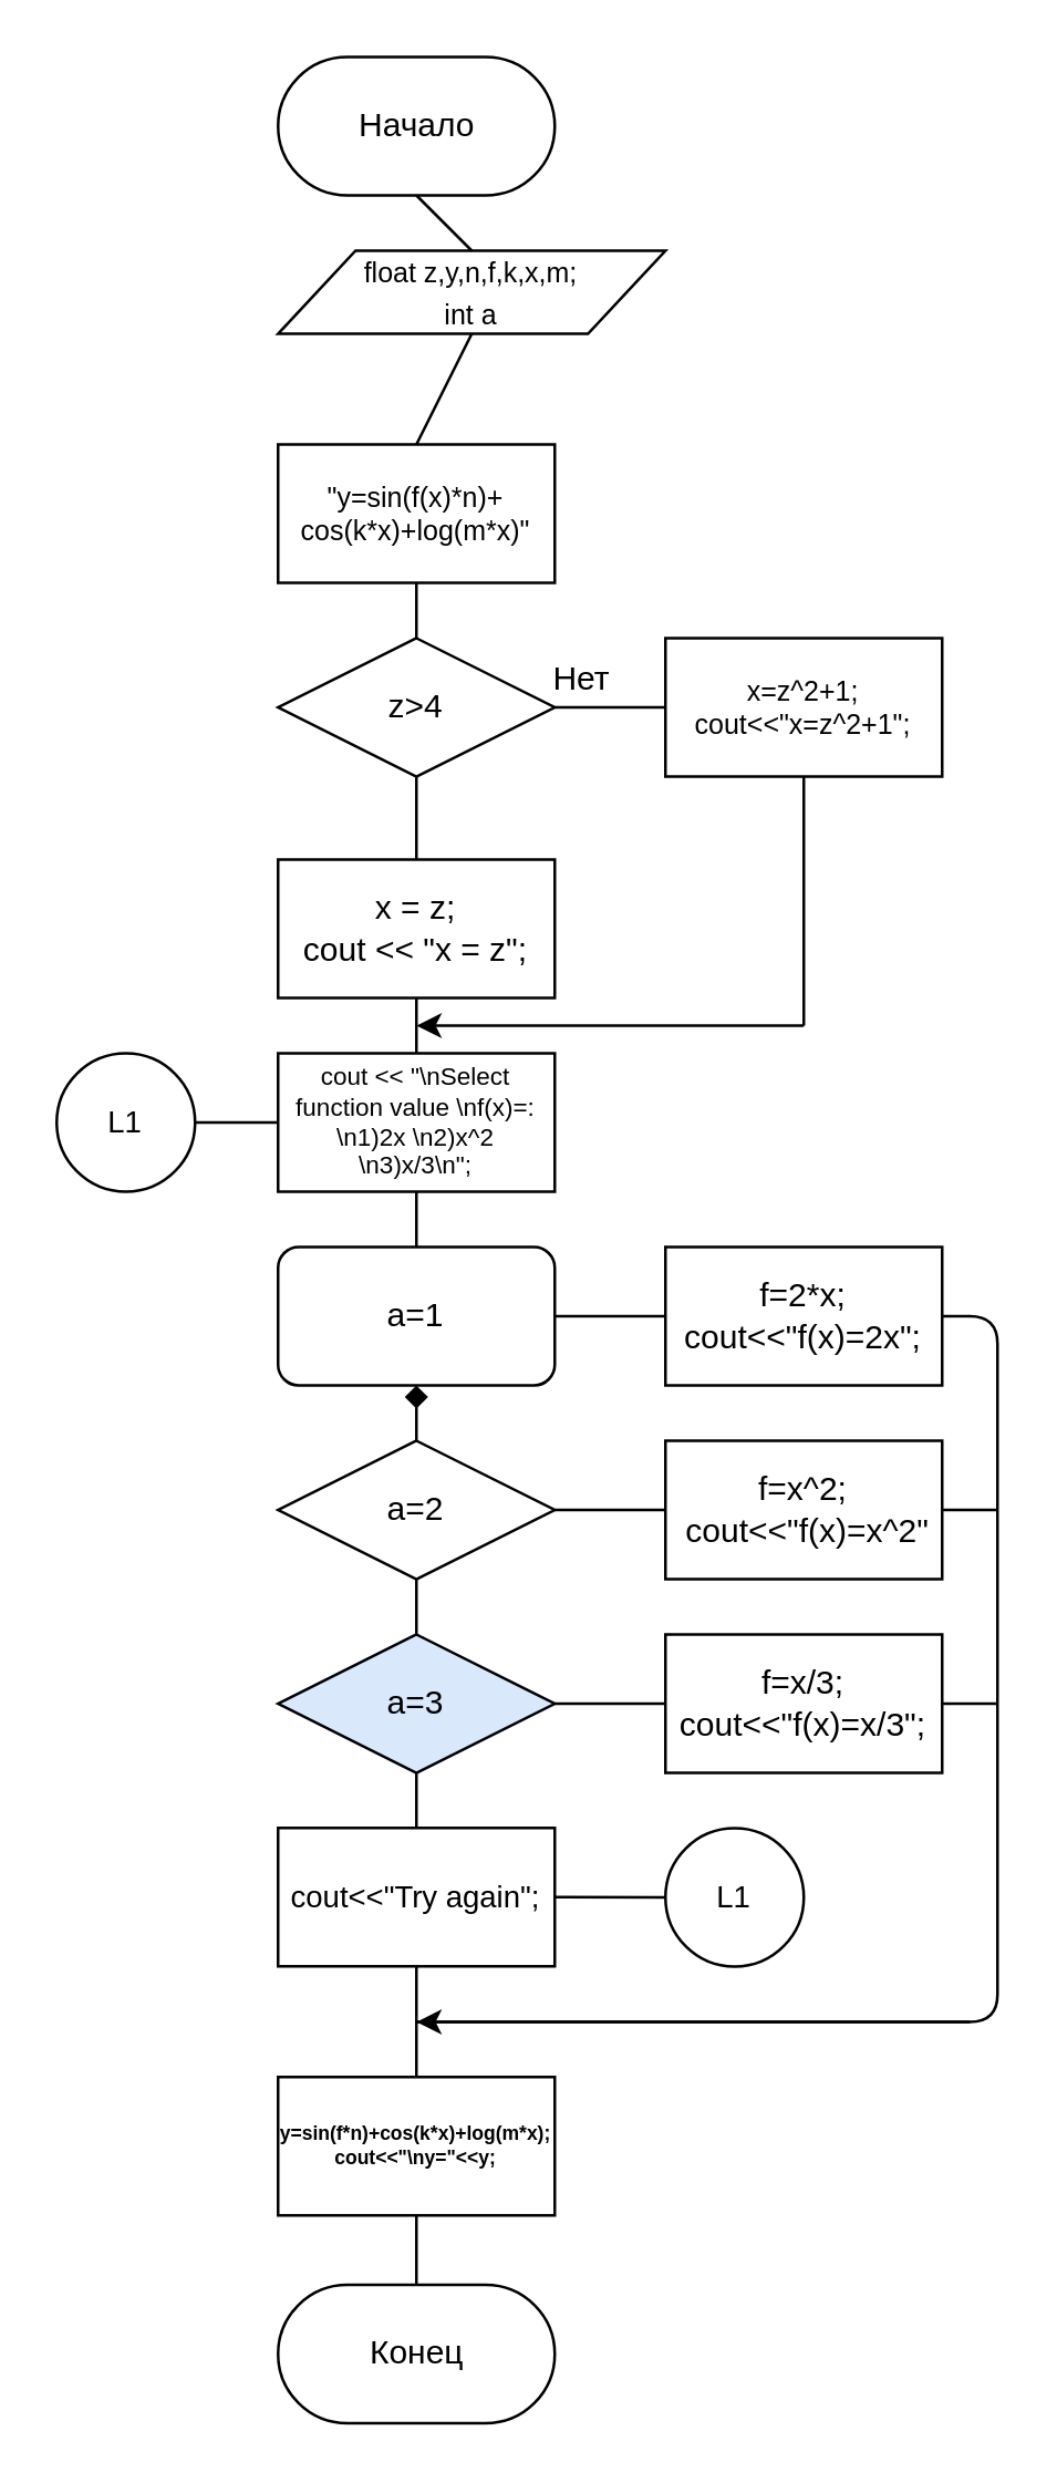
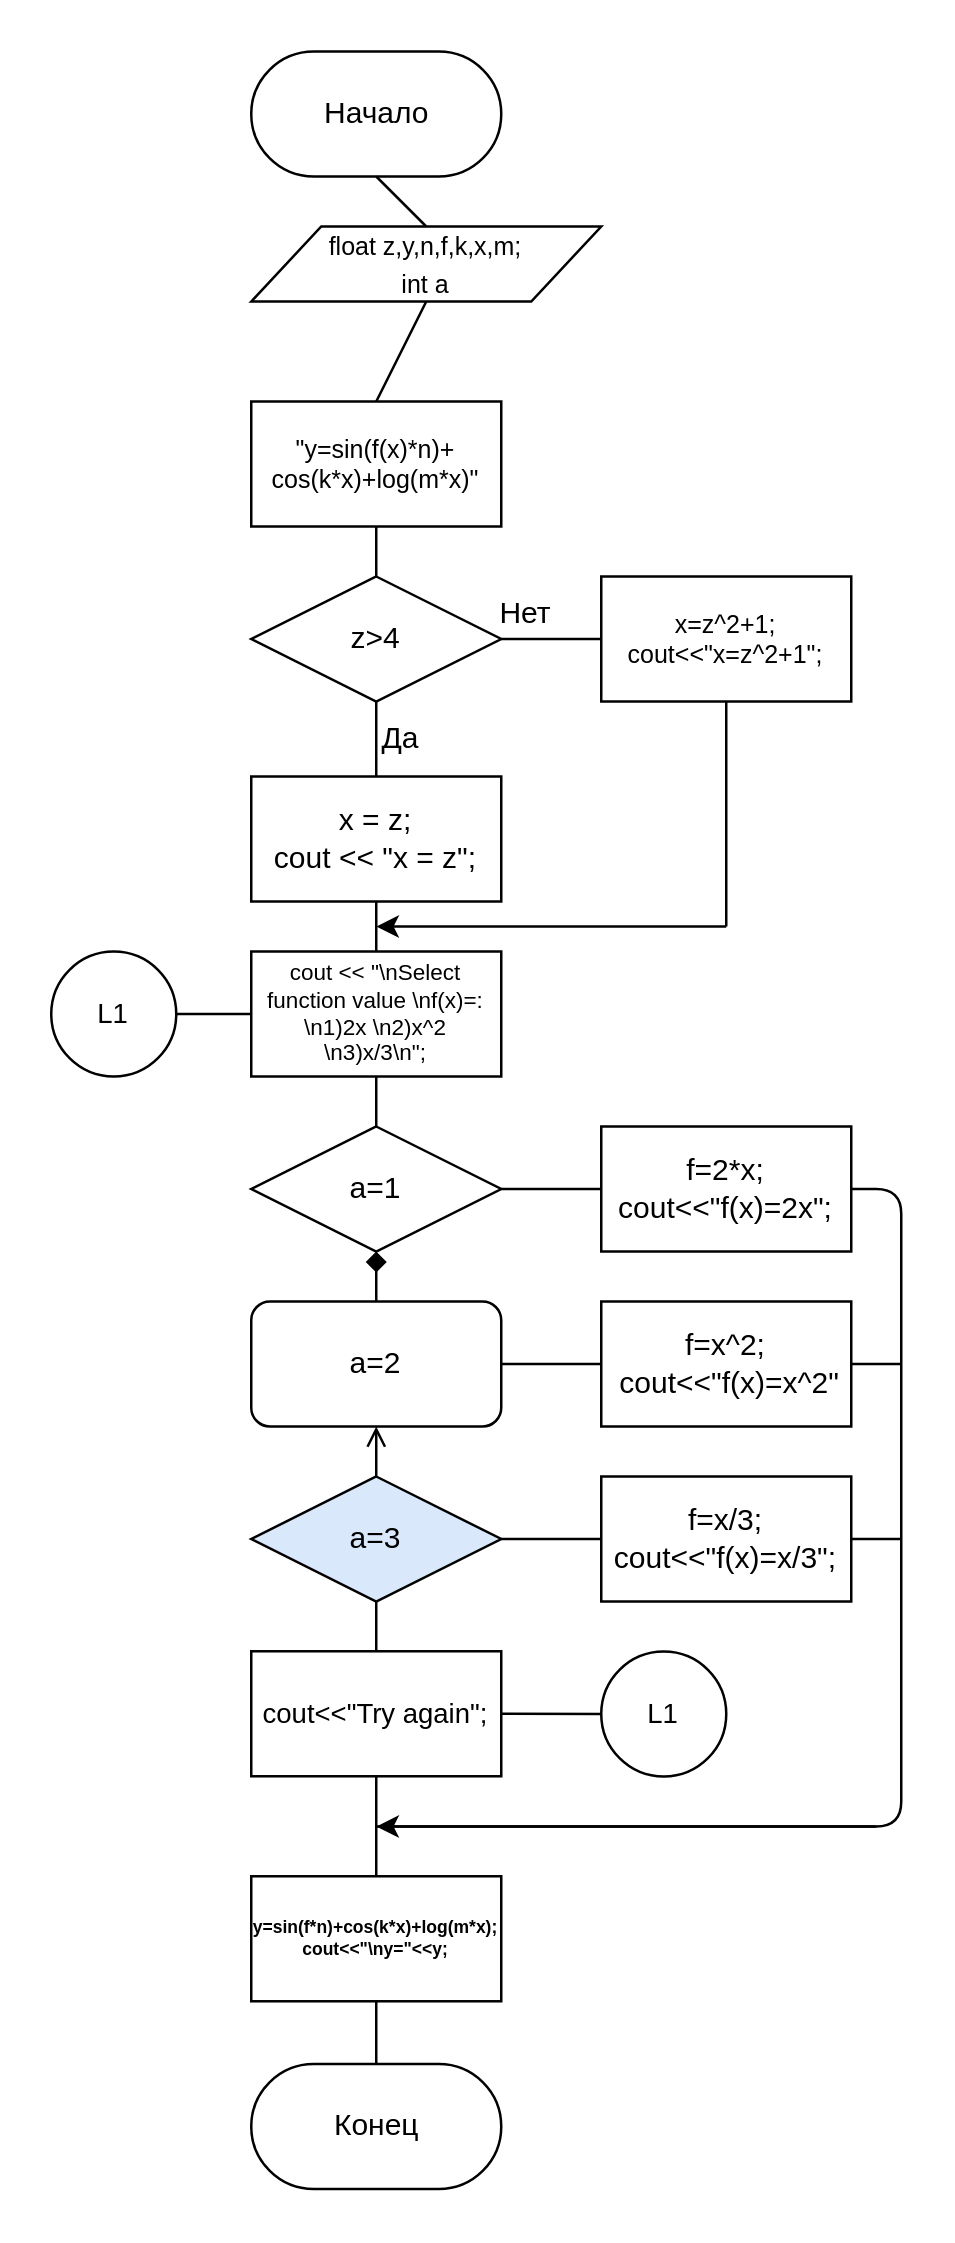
  <mxCell id="0" />
  <mxCell id="1" parent="0" />
  <mxCell id="2" value="Начало" style="html=1;dashed=0;whitespace=wrap;shape=mxgraph.dfd.start" vertex="1" parent="1"><mxGeometry x="100" y="20" width="100" height="50" as="geometry" /></mxCell>
  <mxCell id="3" value="&lt;font style=&quot;font-size: 10px&quot;&gt;float z,y,n,f,k,x,m;&lt;br&gt;int a&lt;/font&gt;" style="shape=parallelogram;perimeter=parallelogramPerimeter;whiteSpace=wrap;html=1;" vertex="1" parent="1"><mxGeometry x="100" y="90" width="140" height="30" as="geometry" /></mxCell>
  <mxCell id="4" value="&quot;y=sin(f(x)*n)+&lt;br style=&quot;font-size: 10px;&quot;&gt;cos(k*x)+log(m*x)&quot;" style="rounded=0;whiteSpace=wrap;html=1;fontSize=10;" vertex="1" parent="1"><mxGeometry x="100" y="160" width="100" height="50" as="geometry" /></mxCell>
  <mxCell id="5" value="" style="endArrow=none;html=1;entryX=0.5;entryY=0.5;entryDx=0;entryDy=25;entryPerimeter=0;exitX=0.5;exitY=0;exitDx=0;exitDy=0;" edge="1" parent="1" source="3" target="2"><mxGeometry width="50" height="50" relative="1" as="geometry"><mxPoint x="100" y="280" as="sourcePoint" /><mxPoint x="150" y="230" as="targetPoint" /></mxGeometry></mxCell>
  <mxCell id="6" value="" style="endArrow=none;html=1;entryX=0.5;entryY=1;entryDx=0;entryDy=0;" edge="1" parent="1" target="3"><mxGeometry width="50" height="50" relative="1" as="geometry"><mxPoint x="150" y="160" as="sourcePoint" /><mxPoint x="150" y="230" as="targetPoint" /></mxGeometry></mxCell>
  <mxCell id="7" value="" style="endArrow=none;html=1;entryX=0.5;entryY=1;entryDx=0;entryDy=0;exitX=0.5;exitY=0;exitDx=0;exitDy=0;" edge="1" parent="1" target="4"><mxGeometry width="50" height="50" relative="1" as="geometry"><mxPoint x="150" y="230" as="sourcePoint" /><mxPoint x="150" y="300" as="targetPoint" /></mxGeometry></mxCell>
  <mxCell id="8" value="z&amp;gt;4" style="rhombus;whiteSpace=wrap;html=1;" vertex="1" parent="1"><mxGeometry x="100" y="230" width="100" height="50" as="geometry" /></mxCell>
  <mxCell id="9" value="&lt;div style=&quot;font-size: 7px;&quot;&gt;y=sin(f*n)+cos(k*x)+log(m*x);&lt;/div&gt;&lt;div style=&quot;font-size: 7px;&quot;&gt;cout&amp;lt;&amp;lt;&quot;\ny=&quot;&amp;lt;&amp;lt;y;&lt;/div&gt;" style="rounded=0;whiteSpace=wrap;html=1;fontSize=7;fontStyle=1" vertex="1" parent="1"><mxGeometry x="100" y="749.914" width="100" height="50" as="geometry" /></mxCell>
  <mxCell id="10" value="x=z^2+1;&lt;br&gt;cout&amp;lt;&amp;lt;&quot;x=z^2+1&quot;;" style="rounded=0;whiteSpace=wrap;html=1;fontSize=10;" vertex="1" parent="1"><mxGeometry x="240" y="230" width="100" height="50" as="geometry" /></mxCell>
  <mxCell id="11" value="" style="endArrow=none;html=1;entryX=0;entryY=0.5;entryDx=0;entryDy=0;exitX=1;exitY=0.5;exitDx=0;exitDy=0;" edge="1" parent="1" source="8" target="10"><mxGeometry width="50" height="50" relative="1" as="geometry"><mxPoint x="100" y="420" as="sourcePoint" /><mxPoint x="150" y="370" as="targetPoint" /></mxGeometry></mxCell>
  <mxCell id="12" value="Нет" style="text;html=1;strokeColor=none;fillColor=none;align=center;verticalAlign=middle;whiteSpace=wrap;rounded=0;" vertex="1" parent="1"><mxGeometry x="190" y="235" width="40" height="20" as="geometry" /></mxCell>
  <mxCell id="13" value="&lt;div&gt;x = z;&lt;/div&gt;&lt;div&gt;cout &amp;lt;&amp;lt; &quot;x = z&quot;;&lt;/div&gt;" style="rounded=0;whiteSpace=wrap;html=1;" vertex="1" parent="1"><mxGeometry x="100" y="310" width="100" height="50" as="geometry" /></mxCell>
  <mxCell id="14" value="" style="endArrow=none;html=1;fontSize=10;entryX=0.5;entryY=1;entryDx=0;entryDy=0;exitX=0.5;exitY=0;exitDx=0;exitDy=0;" edge="1" parent="1" source="13" target="8"><mxGeometry width="50" height="50" relative="1" as="geometry"><mxPoint x="100" y="430" as="sourcePoint" /><mxPoint x="150" y="380" as="targetPoint" /></mxGeometry></mxCell>
+ <mxCell id="15" value="Да" style="text;html=1;strokeColor=none;fillColor=none;align=center;verticalAlign=middle;whiteSpace=wrap;rounded=0;fontSize=12;" vertex="1" parent="1"><mxGeometry x="140" y="285" width="40" height="20" as="geometry" /></mxCell>
  <mxCell id="16" value="cout &amp;lt;&amp;lt; &quot;\nSelect function value \nf(x)=: \n1)2x \n2)x^2 \n3)x/3\n&quot;;" style="rounded=0;whiteSpace=wrap;html=1;fontSize=9;" vertex="1" parent="1"><mxGeometry x="100" y="380" width="100" height="50" as="geometry" /></mxCell>
  <mxCell id="17" value="" style="endArrow=none;html=1;fontSize=12;entryX=0.5;entryY=1;entryDx=0;entryDy=0;exitX=0.5;exitY=0;exitDx=0;exitDy=0;" edge="1" parent="1" source="16" target="13"><mxGeometry width="50" height="50" relative="1" as="geometry"><mxPoint x="100" y="500" as="sourcePoint" /><mxPoint x="150" y="450" as="targetPoint" /></mxGeometry></mxCell>
  <mxCell id="18" value="" style="endArrow=none;html=1;fontSize=12;entryX=0.5;entryY=1;entryDx=0;entryDy=0;" edge="1" parent="1" target="10"><mxGeometry width="50" height="50" relative="1" as="geometry"><mxPoint x="290" y="370" as="sourcePoint" /><mxPoint x="150" y="450" as="targetPoint" /></mxGeometry></mxCell>
  <mxCell id="19" value="" style="endArrow=classic;html=1;fontSize=12;" edge="1" parent="1"><mxGeometry width="50" height="50" relative="1" as="geometry"><mxPoint x="290" y="370" as="sourcePoint" /><mxPoint x="150" y="370" as="targetPoint" /></mxGeometry></mxCell>
- <mxCell id="20" value="a=1" style="whiteSpace=wrap;html=1;rounded=1;" vertex="1" parent="1"><mxGeometry x="100" y="450" width="100" height="50" as="geometry" /></mxCell>
+ <mxCell id="20" value="a=1" style="rhombus;whiteSpace=wrap;html=1;" vertex="1" parent="1"><mxGeometry x="100" y="450" width="100" height="50" as="geometry" /></mxCell>
  <mxCell id="21" value="" style="endArrow=none;html=1;fontSize=9;entryX=0.5;entryY=1;entryDx=0;entryDy=0;exitX=0.5;exitY=0;exitDx=0;exitDy=0;" edge="1" parent="1" source="20" target="16"><mxGeometry width="50" height="50" relative="1" as="geometry"><mxPoint x="100" y="570" as="sourcePoint" /><mxPoint x="150" y="520" as="targetPoint" /></mxGeometry></mxCell>
  <mxCell id="22" value="f=2*x; &lt;br&gt;cout&amp;lt;&amp;lt;&quot;f(x)=2x&quot;;" style="rounded=0;whiteSpace=wrap;html=1;" vertex="1" parent="1"><mxGeometry x="240" y="450" width="100" height="50" as="geometry" /></mxCell>
  <mxCell id="23" value="" style="endArrow=none;html=1;fontSize=9;entryX=0;entryY=0.5;entryDx=0;entryDy=0;exitX=1;exitY=0.5;exitDx=0;exitDy=0;" edge="1" parent="1" source="20" target="22"><mxGeometry width="50" height="50" relative="1" as="geometry"><mxPoint x="100" y="570" as="sourcePoint" /><mxPoint x="150" y="520" as="targetPoint" /></mxGeometry></mxCell>
- <mxCell id="24" value="a=2" style="rhombus;whiteSpace=wrap;html=1;" vertex="1" parent="1"><mxGeometry x="100" y="520" width="100" height="50" as="geometry" /></mxCell>
+ <mxCell id="24" value="a=2" style="whiteSpace=wrap;html=1;rounded=1;" vertex="1" parent="1"><mxGeometry x="100" y="520" width="100" height="50" as="geometry" /></mxCell>
  <mxCell id="25" value="a=3" style="rhombus;whiteSpace=wrap;html=1;fillColor=#dae8fc;" vertex="1" parent="1"><mxGeometry x="100" y="590" width="100" height="50" as="geometry" /></mxCell>
  <mxCell id="26" value="" style="endArrow=diamond;html=1;fontSize=9;entryX=0.5;entryY=1;entryDx=0;entryDy=0;exitX=0.5;exitY=0;exitDx=0;exitDy=0;" edge="1" parent="1" source="24" target="20"><mxGeometry width="50" height="50" relative="1" as="geometry"><mxPoint x="100" y="710" as="sourcePoint" /><mxPoint x="150" y="660" as="targetPoint" /></mxGeometry></mxCell>
- <mxCell id="27" value="" style="endArrow=none;html=1;fontSize=9;entryX=0.5;entryY=1;entryDx=0;entryDy=0;exitX=0.5;exitY=0;exitDx=0;exitDy=0;" edge="1" parent="1" source="25" target="24"><mxGeometry width="50" height="50" relative="1" as="geometry"><mxPoint x="160" y="530" as="sourcePoint" /><mxPoint x="160" y="510" as="targetPoint" /></mxGeometry></mxCell>
+ <mxCell id="27" value="" style="endArrow=open;html=1;fontSize=9;entryX=0.5;entryY=1;entryDx=0;entryDy=0;exitX=0.5;exitY=0;exitDx=0;exitDy=0;" edge="1" parent="1" source="25" target="24"><mxGeometry width="50" height="50" relative="1" as="geometry"><mxPoint x="160" y="530" as="sourcePoint" /><mxPoint x="160" y="510" as="targetPoint" /></mxGeometry></mxCell>
  <mxCell id="28" value="f=x/3; &lt;br&gt;cout&amp;lt;&amp;lt;&quot;f(x)=x/3&quot;;" style="rounded=0;whiteSpace=wrap;html=1;" vertex="1" parent="1"><mxGeometry x="240" y="590" width="100" height="50" as="geometry" /></mxCell>
  <mxCell id="29" value="f=x^2;&lt;br&gt;&amp;nbsp;cout&amp;lt;&amp;lt;&quot;f(x)=x^2&quot;" style="rounded=0;whiteSpace=wrap;html=1;" vertex="1" parent="1"><mxGeometry x="240" y="520" width="100" height="50" as="geometry" /></mxCell>
  <mxCell id="30" value="" style="endArrow=none;html=1;fontSize=9;entryX=1;entryY=0.5;entryDx=0;entryDy=0;exitX=0;exitY=0.5;exitDx=0;exitDy=0;" edge="1" parent="1" source="29" target="24"><mxGeometry width="50" height="50" relative="1" as="geometry"><mxPoint x="100" y="720" as="sourcePoint" /><mxPoint x="150" y="670" as="targetPoint" /></mxGeometry></mxCell>
  <mxCell id="31" value="" style="endArrow=none;html=1;fontSize=9;entryX=0;entryY=0.5;entryDx=0;entryDy=0;exitX=1;exitY=0.5;exitDx=0;exitDy=0;" edge="1" parent="1" source="25" target="28"><mxGeometry width="50" height="50" relative="1" as="geometry"><mxPoint x="100" y="720" as="sourcePoint" /><mxPoint x="150" y="670" as="targetPoint" /></mxGeometry></mxCell>
  <mxCell id="32" value="cout&amp;lt;&amp;lt;&quot;Try again&quot;;" style="rounded=0;whiteSpace=wrap;html=1;fontSize=11;" vertex="1" parent="1"><mxGeometry x="100" y="659.914" width="100" height="50" as="geometry" /></mxCell>
  <mxCell id="33" value="" style="endArrow=none;html=1;fontSize=9;entryX=0.5;entryY=1;entryDx=0;entryDy=0;exitX=0.5;exitY=0;exitDx=0;exitDy=0;" edge="1" parent="1" source="32" target="25"><mxGeometry width="50" height="50" relative="1" as="geometry"><mxPoint x="100" y="780" as="sourcePoint" /><mxPoint x="150" y="730" as="targetPoint" /></mxGeometry></mxCell>
  <mxCell id="34" value="" style="endArrow=none;html=1;fontSize=11;entryX=0.5;entryY=1;entryDx=0;entryDy=0;exitX=0.5;exitY=0;exitDx=0;exitDy=0;" edge="1" parent="1" source="9" target="32"><mxGeometry width="50" height="50" relative="1" as="geometry"><mxPoint x="150" y="730" as="sourcePoint" /><mxPoint x="150" y="730" as="targetPoint" /></mxGeometry></mxCell>
  <mxCell id="35" value="" style="endArrow=none;html=1;fontSize=11;entryX=1;entryY=0.5;entryDx=0;entryDy=0;edgeStyle=elbowEdgeStyle;" edge="1" parent="1" target="22"><mxGeometry width="50" height="50" relative="1" as="geometry"><mxPoint x="150" y="730" as="sourcePoint" /><mxPoint x="150" y="750" as="targetPoint" /><Array as="points"><mxPoint x="360" y="660" /></Array></mxGeometry></mxCell>
  <mxCell id="36" value="" style="endArrow=none;html=1;fontSize=11;exitX=1;exitY=0.5;exitDx=0;exitDy=0;" edge="1" parent="1" source="29"><mxGeometry width="50" height="50" relative="1" as="geometry"><mxPoint x="100" y="800" as="sourcePoint" /><mxPoint x="360" y="545" as="targetPoint" /></mxGeometry></mxCell>
  <mxCell id="37" value="" style="endArrow=none;html=1;fontSize=11;exitX=1;exitY=0.5;exitDx=0;exitDy=0;" edge="1" parent="1" source="28"><mxGeometry width="50" height="50" relative="1" as="geometry"><mxPoint x="350" y="555" as="sourcePoint" /><mxPoint x="360" y="615" as="targetPoint" /></mxGeometry></mxCell>
  <mxCell id="38" value="" style="endArrow=classic;html=1;fontSize=11;" edge="1" parent="1"><mxGeometry width="50" height="50" relative="1" as="geometry"><mxPoint x="350" y="730" as="sourcePoint" /><mxPoint x="150" y="730" as="targetPoint" /></mxGeometry></mxCell>
  <mxCell id="39" value="L1" style="ellipse;whiteSpace=wrap;html=1;aspect=fixed;fontSize=11;" vertex="1" parent="1"><mxGeometry x="240" y="660" width="50" height="50" as="geometry" /></mxCell>
  <mxCell id="40" value="" style="endArrow=none;html=1;fontSize=11;entryX=0;entryY=0.5;entryDx=0;entryDy=0;exitX=1;exitY=0.5;exitDx=0;exitDy=0;" edge="1" parent="1" source="32" target="39"><mxGeometry width="50" height="50" relative="1" as="geometry"><mxPoint x="100" y="810" as="sourcePoint" /><mxPoint x="150" y="760" as="targetPoint" /></mxGeometry></mxCell>
  <mxCell id="41" value="L1" style="ellipse;whiteSpace=wrap;html=1;aspect=fixed;fontSize=11;" vertex="1" parent="1"><mxGeometry x="20" y="380" width="50" height="50" as="geometry" /></mxCell>
  <mxCell id="42" value="" style="endArrow=none;html=1;fontSize=11;entryX=0;entryY=0.5;entryDx=0;entryDy=0;exitX=1;exitY=0.5;exitDx=0;exitDy=0;" edge="1" parent="1" source="41" target="16"><mxGeometry width="50" height="50" relative="1" as="geometry"><mxPoint x="30" y="610" as="sourcePoint" /><mxPoint x="80" y="560" as="targetPoint" /></mxGeometry></mxCell>
  <mxCell id="43" value="Конец" style="html=1;dashed=0;whitespace=wrap;shape=mxgraph.dfd.start" vertex="1" parent="1"><mxGeometry x="100" y="825" width="100" height="50" as="geometry" /></mxCell>
  <mxCell id="44" value="" style="endArrow=none;html=1;fontSize=7;entryX=0.5;entryY=1;entryDx=0;entryDy=0;exitX=0.5;exitY=0.5;exitDx=0;exitDy=-25;exitPerimeter=0;" edge="1" parent="1" source="43" target="9"><mxGeometry width="50" height="50" relative="1" as="geometry"><mxPoint x="20" y="950" as="sourcePoint" /><mxPoint x="70" y="900" as="targetPoint" /></mxGeometry></mxCell>
